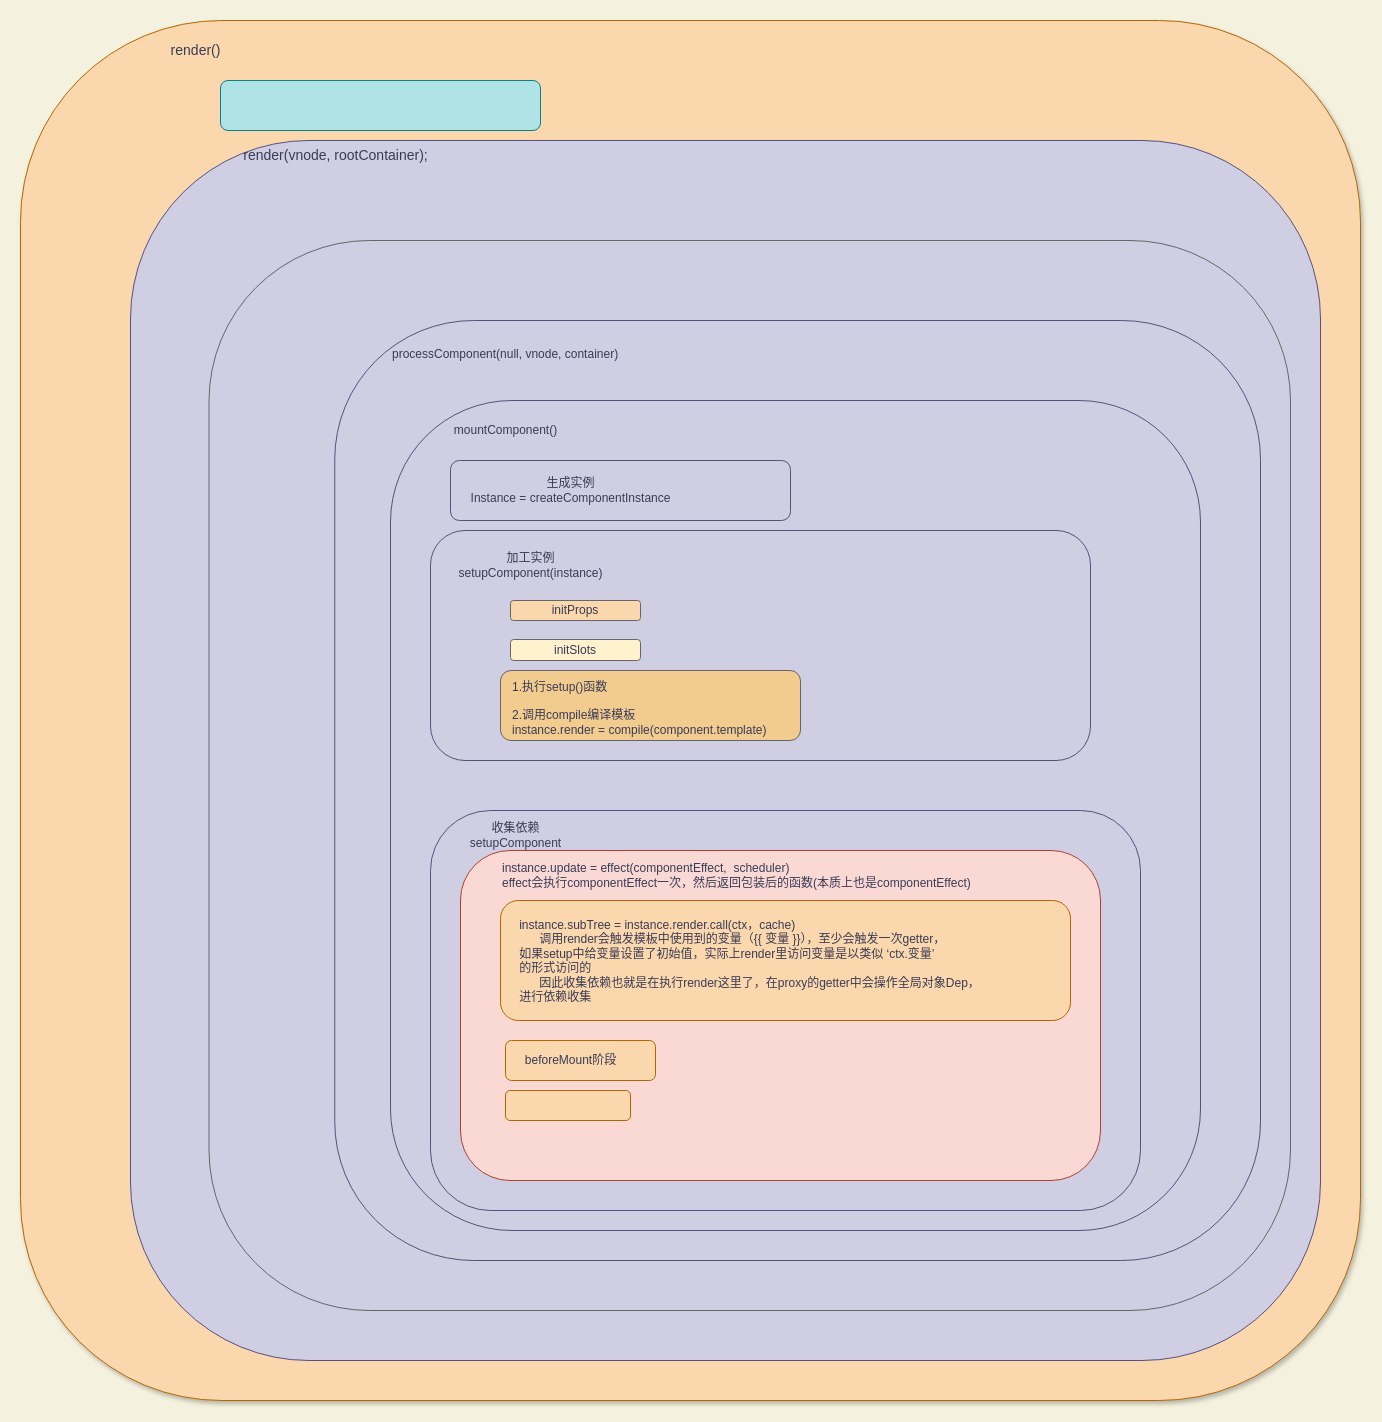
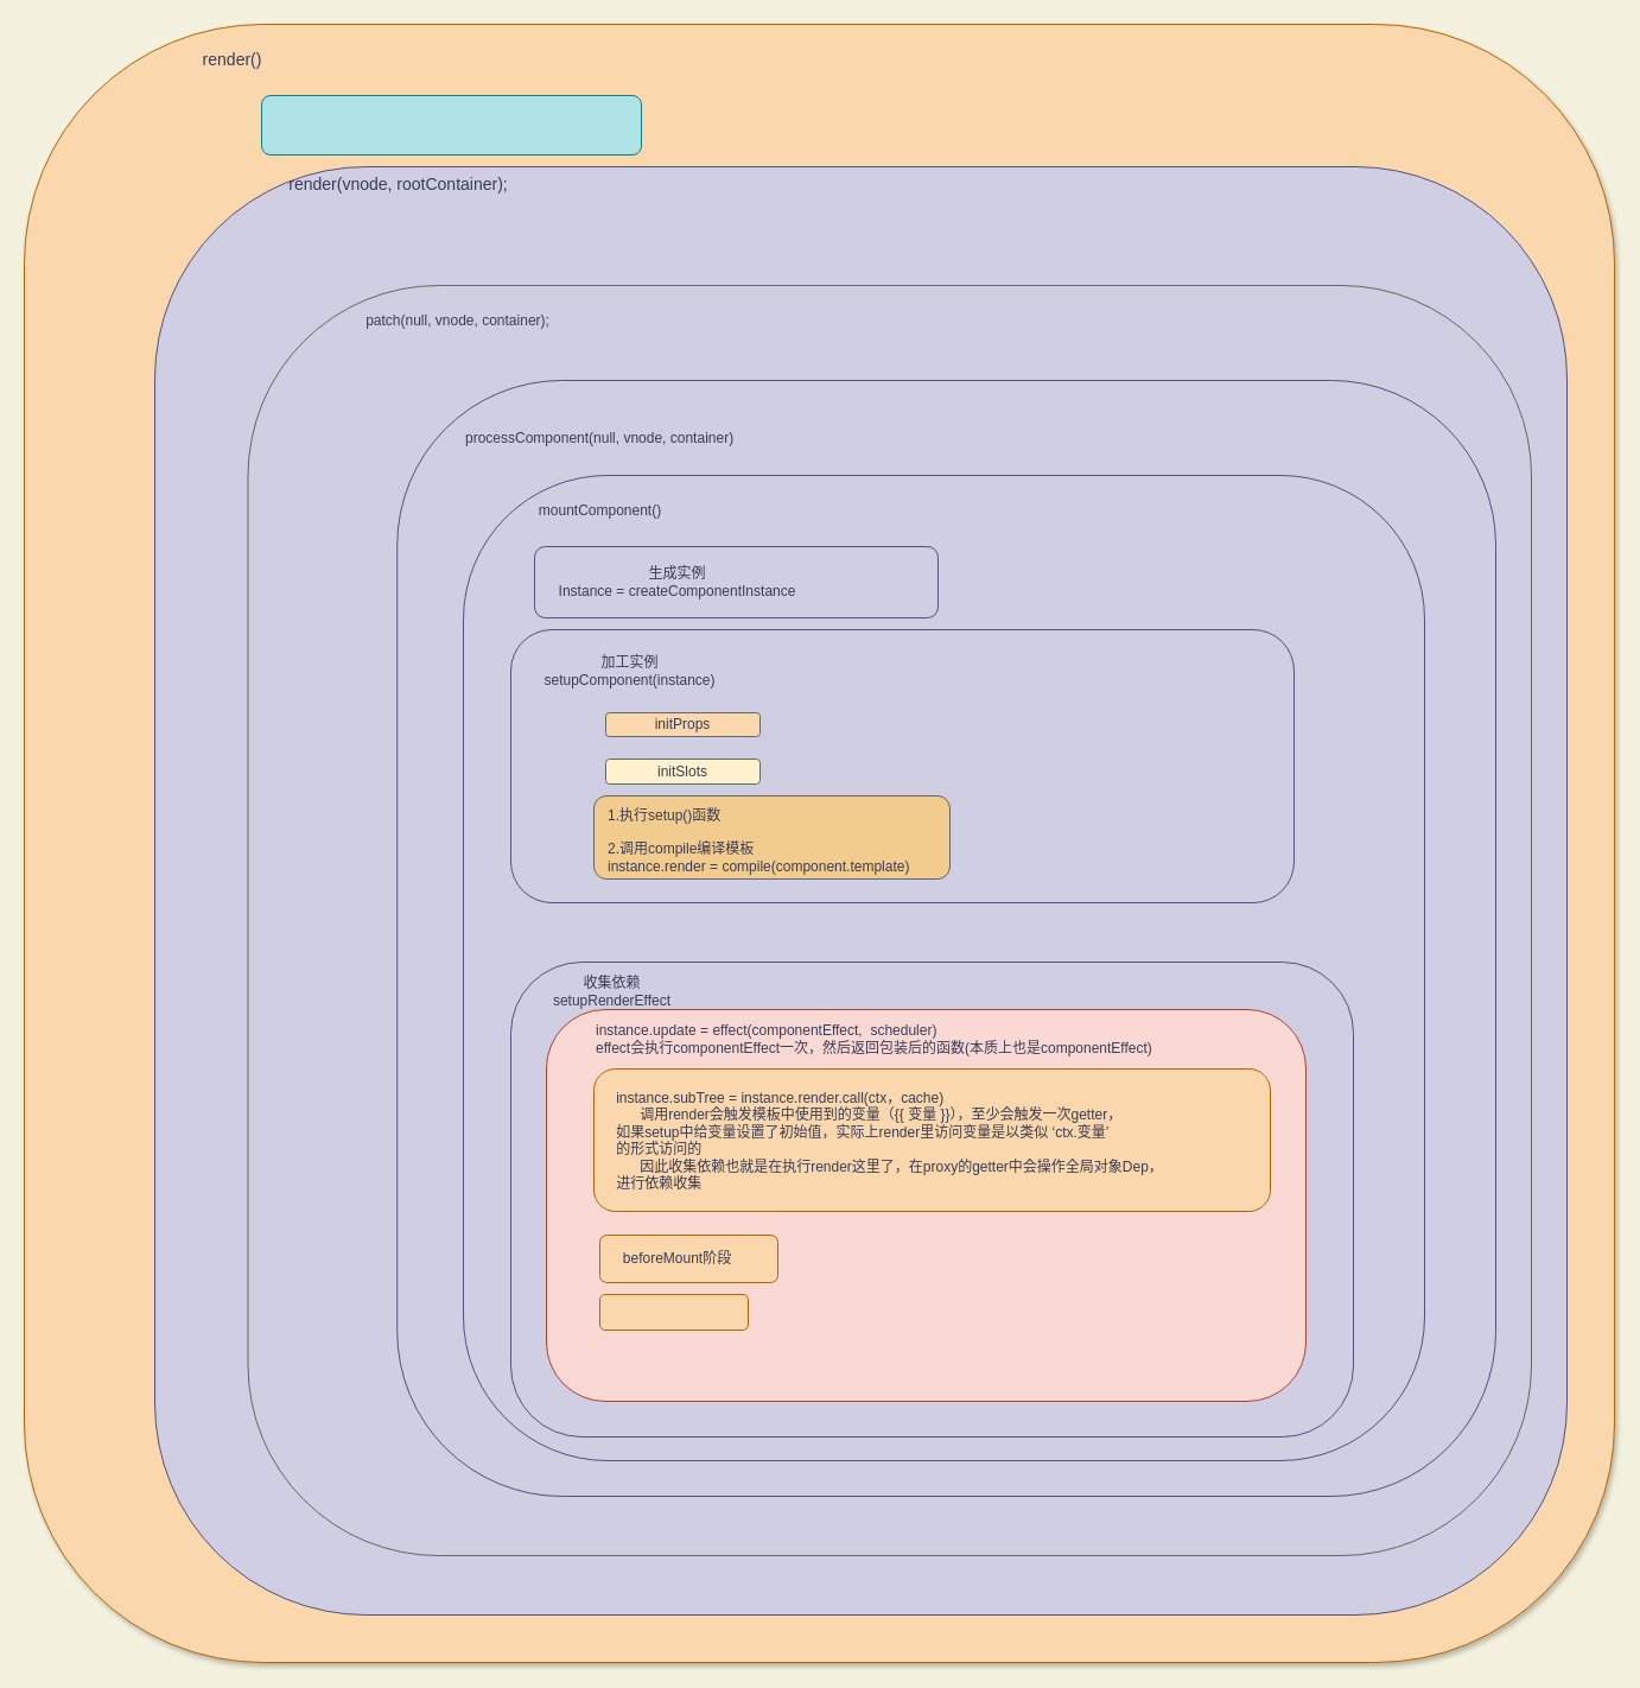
  <mxCell id="0" />
  <mxCell id="1" parent="0" />
  <mxCell id="2" value="" style="rounded=1;whiteSpace=wrap;html=1;sketch=0;fillColor=#fad7ac;shadow=1;strokeColor=#b46504;" parent="1" vertex="1"><mxGeometry x="20" y="20" width="1340" height="1380" as="geometry" /></mxCell>
  <mxCell id="3" value="&lt;font style=&quot;font-size: 14px&quot;&gt;render()&lt;/font&gt;" style="text;html=1;align=center;verticalAlign=middle;resizable=0;points=[];autosize=1;strokeColor=none;fontColor=#393C56;" parent="1" vertex="1"><mxGeometry x="150" y="40" width="90" height="20" as="geometry" /></mxCell>
  <mxCell id="4" value="" style="rounded=1;whiteSpace=wrap;html=1;sketch=0;strokeColor=#0e8088;fillColor=#b0e3e6;" parent="1" vertex="1"><mxGeometry x="220" y="80" width="320" height="50" as="geometry" /></mxCell>
  <mxCell id="5" value="" style="rounded=1;whiteSpace=wrap;html=1;sketch=0;strokeColor=#56517e;fillColor=#d0cee2;" parent="1" vertex="1"><mxGeometry x="130" y="140" width="1190" height="1220" as="geometry" /></mxCell>
  <mxCell id="6" value="&lt;font style=&quot;font-size: 14px&quot;&gt;render(vnode, rootContainer);&lt;/font&gt;" style="text;html=1;align=center;verticalAlign=middle;resizable=0;points=[];autosize=1;strokeColor=none;fontColor=#393C56;" parent="1" vertex="1"><mxGeometry x="235" y="145" width="200" height="20" as="geometry" /></mxCell>
  <mxCell id="7" value="" style="rounded=1;whiteSpace=wrap;html=1;sketch=0;fillColor=none;shadow=0;glass=0;strokeColor=#666666;" parent="1" vertex="1"><mxGeometry x="208.5" y="240" width="1081.5" height="1070" as="geometry" /></mxCell>
+ <mxCell id="8" value="patch(null, vnode, container);" style="text;html=1;align=center;verticalAlign=middle;resizable=0;points=[];autosize=1;strokeColor=none;fontColor=#393C56;" parent="1" vertex="1"><mxGeometry x="300" y="260" width="170" height="20" as="geometry" /></mxCell>
  <mxCell id="9" value="" style="rounded=1;whiteSpace=wrap;html=1;shadow=0;glass=0;sketch=0;strokeColor=#56517e;fillColor=#d0cee2;" parent="1" vertex="1"><mxGeometry x="334.25" y="320" width="925.75" height="940" as="geometry" /></mxCell>
- <mxCell id="10" value="processComponent&lt;span style=&quot;text-align: center&quot;&gt;(null, vnode, container)&lt;/span&gt;" style="text;whiteSpace=wrap;html=1;fontColor=#393C56;" parent="1" vertex="1"><mxGeometry x="390" y="340" width="250" height="30" as="geometry" /></mxCell>
+ <mxCell id="10" value="processComponent&lt;span style=&quot;text-align: center&quot;&gt;(null, vnode, container)&lt;/span&gt;" style="text;whiteSpace=wrap;html=1;fontColor=#393C56;" parent="1" vertex="1"><mxGeometry x="390" y="355" width="250" height="30" as="geometry" /></mxCell>
  <mxCell id="11" value="" style="rounded=1;whiteSpace=wrap;html=1;shadow=0;glass=0;sketch=0;strokeColor=#56517e;fillColor=#d0cee2;" parent="1" vertex="1"><mxGeometry x="390" y="400" width="810" height="830" as="geometry" /></mxCell>
  <mxCell id="12" value="mountComponent()" style="text;html=1;align=center;verticalAlign=middle;resizable=0;points=[];autosize=1;strokeColor=none;fontColor=#393C56;" parent="1" vertex="1"><mxGeometry x="445" y="420" width="120" height="20" as="geometry" /></mxCell>
  <mxCell id="13" value="&lt;div style=&quot;background-color: rgb(30 , 30 , 30) ; line-height: 19px ; font-size: 14px ; font-family: &amp;#34;consolas&amp;#34; , &amp;#34;courier new&amp;#34; , monospace ; color: rgb(212 , 212 , 212)&quot;&gt;&lt;br&gt;&lt;/div&gt;" style="rounded=1;whiteSpace=wrap;html=1;shadow=0;glass=0;sketch=0;strokeColor=#56517e;fillColor=#d0cee2;" parent="1" vertex="1"><mxGeometry x="450" y="460" width="340" height="60" as="geometry" /></mxCell>
  <mxCell id="14" value="生成实例&lt;br&gt;Instance = createComponentInstance" style="text;html=1;align=center;verticalAlign=middle;resizable=0;points=[];autosize=1;strokeColor=none;fontColor=#393C56;" parent="1" vertex="1"><mxGeometry x="460" y="475" width="220" height="30" as="geometry" /></mxCell>
  <mxCell id="15" value="" style="rounded=1;whiteSpace=wrap;html=1;shadow=0;glass=0;sketch=0;strokeColor=#56517e;fillColor=#d0cee2;" parent="1" vertex="1"><mxGeometry x="430" y="530" width="660" height="230" as="geometry" /></mxCell>
  <mxCell id="16" value="加工实例&lt;br&gt;setupComponent(instance)" style="text;html=1;align=center;verticalAlign=middle;resizable=0;points=[];autosize=1;strokeColor=none;fontColor=#393C56;" parent="1" vertex="1"><mxGeometry x="450" y="550" width="160" height="30" as="geometry" /></mxCell>
  <mxCell id="17" value="initProps" style="rounded=1;whiteSpace=wrap;html=1;shadow=0;glass=0;sketch=0;fontColor=#393C56;strokeColor=#666666;fillColor=#fad7ac;" parent="1" vertex="1"><mxGeometry x="510" y="600" width="130" height="20" as="geometry" /></mxCell>
  <mxCell id="18" value="initSlots" style="rounded=1;whiteSpace=wrap;html=1;shadow=0;glass=0;sketch=0;fontColor=#393C56;strokeColor=#666666;fillColor=#fff2cc;" parent="1" vertex="1"><mxGeometry x="510" y="639" width="130" height="21" as="geometry" /></mxCell>
  <mxCell id="19" value="" style="rounded=1;whiteSpace=wrap;html=1;shadow=0;glass=0;sketch=0;fontColor=#393C56;strokeColor=#666666;fillColor=#F2CC8F;" parent="1" vertex="1"><mxGeometry x="500" y="670" width="300" height="70" as="geometry" /></mxCell>
  <mxCell id="20" value="&lt;span&gt;1.执行setup()函数&lt;br&gt;&lt;br&gt;2.调用compile编译模板&amp;nbsp; &lt;br&gt;instance.render = compile(component.template)&lt;br&gt;&lt;br&gt;&lt;/span&gt;" style="text;html=1;align=left;verticalAlign=middle;resizable=0;points=[];autosize=1;strokeColor=none;fontColor=#393C56;" parent="1" vertex="1"><mxGeometry x="510" y="680" width="270" height="70" as="geometry" /></mxCell>
  <mxCell id="21" value="" style="rounded=1;whiteSpace=wrap;html=1;shadow=0;glass=0;sketch=0;strokeColor=#56517e;fillColor=#d0cee2;" parent="1" vertex="1"><mxGeometry x="430" y="810" width="710" height="400" as="geometry" /></mxCell>
- <mxCell id="22" value="收集依赖&lt;br&gt;setupComponent" style="text;html=1;align=center;verticalAlign=middle;resizable=0;points=[];autosize=1;strokeColor=none;fontColor=#393C56;" parent="1" vertex="1"><mxGeometry x="460" y="820" width="110" height="30" as="geometry" /></mxCell>
+ <mxCell id="22" value="收集依赖&lt;br&gt;setupRenderEffect" style="text;html=1;align=center;verticalAlign=middle;resizable=0;points=[];autosize=1;strokeColor=none;fontColor=#393C56;" parent="1" vertex="1"><mxGeometry x="460" y="820" width="110" height="30" as="geometry" /></mxCell>
  <mxCell id="23" value="" style="rounded=1;whiteSpace=wrap;html=1;fillColor=#fad9d5;strokeColor=#ae4132;" parent="1" vertex="1"><mxGeometry x="460" y="850" width="640" height="330" as="geometry" /></mxCell>
  <mxCell id="24" value="&lt;div style=&quot;color: rgb(212 , 212 , 212) ; background-color: rgb(30 , 30 , 30) ; font-family: &amp;#34;consolas&amp;#34; , &amp;#34;courier new&amp;#34; , monospace ; font-size: 14px ; line-height: 19px&quot;&gt;&lt;br&gt;&lt;/div&gt;" style="text;html=1;align=center;verticalAlign=middle;resizable=0;points=[];autosize=1;strokeColor=none;" parent="1" vertex="1"><mxGeometry x="1230" y="840" width="20" height="20" as="geometry" /></mxCell>
  <mxCell id="25" value="instance.update = effect(componentEffect,&amp;nbsp; scheduler)&amp;nbsp; &amp;nbsp; &amp;nbsp; &amp;nbsp; &lt;br&gt;effect会执行componentEffect一次，然后返回包装后的函数(本质上也是componentEffect)" style="text;html=1;align=left;verticalAlign=middle;resizable=0;points=[];autosize=1;strokeColor=none;fontColor=#393C56;" parent="1" vertex="1"><mxGeometry x="500" y="860" width="480" height="30" as="geometry" /></mxCell>
  <mxCell id="26" value="" style="rounded=1;whiteSpace=wrap;html=1;sketch=0;strokeColor=#b46504;fillColor=#fad7ac;" parent="1" vertex="1"><mxGeometry x="500" y="900" width="570" height="120" as="geometry" /></mxCell>
  <mxCell id="27" value="&lt;div style=&quot;text-align: left&quot;&gt;&lt;span&gt;instance.subTree = instance.render.call(ctx，cache)&lt;/span&gt;&lt;/div&gt;&lt;span&gt;&lt;div style=&quot;text-align: left&quot;&gt;&lt;span&gt;&amp;nbsp; &amp;nbsp; &amp;nbsp; 调用render会触发模板中使用到的变量（{{ 变量 }}），至少会触发一次getter，&lt;/span&gt;&lt;/div&gt;&lt;div style=&quot;text-align: left&quot;&gt;&lt;span&gt;如果setup中给变量设置了初始值，&lt;/span&gt;&lt;span&gt;实际上render里访问变量是以类似 ‘ctx.变量’&lt;/span&gt;&lt;/div&gt;&lt;div style=&quot;text-align: left&quot;&gt;&lt;span&gt;的形式访问的&lt;/span&gt;&lt;/div&gt;&lt;div style=&quot;text-align: left&quot;&gt;&lt;span&gt;&amp;nbsp; &amp;nbsp; &amp;nbsp; 因此收集依赖也就是在执行render这里了，在proxy的getter中会操作全局对象Dep，&lt;/span&gt;&lt;/div&gt;&lt;div style=&quot;text-align: left&quot;&gt;&lt;span&gt;进行依赖收集&lt;/span&gt;&lt;/div&gt;&lt;div style=&quot;text-align: left&quot;&gt;&lt;span&gt;&lt;br&gt;&lt;/span&gt;&lt;/div&gt;&lt;br&gt;&lt;/span&gt;" style="text;html=1;align=center;verticalAlign=middle;resizable=0;points=[];autosize=1;strokeColor=none;fontColor=#393C56;" parent="1" vertex="1"><mxGeometry x="509.25" y="920" width="480" height="110" as="geometry" /></mxCell>
  <mxCell id="28" value="&lt;span style=&quot;color: rgba(0 , 0 , 0 , 0) ; font-family: monospace ; font-size: 0px&quot;&gt;%3CmxGraphModel%3E%3Croot%3E%3CmxCell%20id%3D%220%22%2F%3E%3CmxCell%20id%3D%221%22%20parent%3D%220%22%2F%3E%3CmxCell%20id%3D%222%22%20value%3D%22beforeMount%22%20style%3D%22text%3Bhtml%3D1%3Balign%3Dcenter%3BverticalAlign%3Dmiddle%3Bresizable%3D0%3Bpoints%3D%5B%5D%3Bautosize%3D1%3BstrokeColor%3Dnone%3BfontColor%3D%23393C56%3B%22%20vertex%3D%221%22%20parent%3D%221%22%3E%3CmxGeometry%20x%3D%22970%22%20y%3D%221500%22%20width%3D%2280%22%20height%3D%2220%22%20as%3D%22geometry%22%2F%3E%3C%2FmxCell%3E%3C%2Froot%3E%3C%2FmxGraphModel%3E&lt;/span&gt;" style="rounded=1;whiteSpace=wrap;html=1;sketch=0;strokeColor=#b46504;fillColor=#fad7ac;" parent="1" vertex="1"><mxGeometry x="505" y="1040" width="150" height="40" as="geometry" /></mxCell>
  <mxCell id="29" value="beforeMount阶段" style="text;html=1;align=center;verticalAlign=middle;resizable=0;points=[];autosize=1;strokeColor=none;fontColor=#393C56;" parent="1" vertex="1"><mxGeometry x="515" y="1050" width="110" height="20" as="geometry" /></mxCell>
  <mxCell id="30" value="" style="rounded=1;whiteSpace=wrap;html=1;sketch=0;strokeColor=#b46504;fillColor=#fad7ac;" parent="1" vertex="1"><mxGeometry x="505" y="1090" width="125" height="30" as="geometry" /></mxCell>
